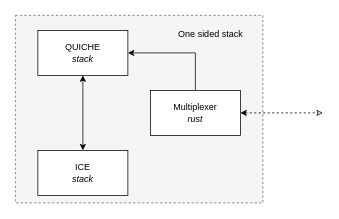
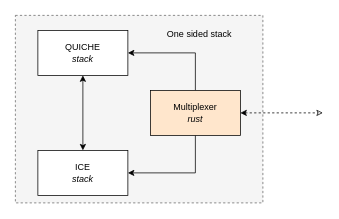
  <mxCell id="0" />
  <mxCell id="1" parent="0" />
  <mxCell id="2" value="" style="rounded=0;whiteSpace=wrap;html=1;fillColor=#f5f5f5;fontColor=#333333;strokeColor=#666666;dashed=1;" vertex="1" parent="1"><mxGeometry x="20" y="20" width="330" height="250" as="geometry" /></mxCell>
  <mxCell id="3" value="" style="edgeStyle=orthogonalEdgeStyle;rounded=0;orthogonalLoop=1;jettySize=auto;html=1;startArrow=classic;startFill=1;" edge="1" parent="1" source="4" target="5"><mxGeometry relative="1" as="geometry" /></mxCell>
  <mxCell id="4" value="&lt;div&gt;QUICHE&lt;/div&gt;&lt;i&gt;stack&lt;/i&gt;" style="rounded=0;whiteSpace=wrap;html=1;" vertex="1" parent="1"><mxGeometry x="50" y="40" width="120" height="60" as="geometry" /></mxCell>
  <mxCell id="5" value="&lt;div&gt;ICE&lt;/div&gt;&lt;div&gt;&lt;i&gt;stack&lt;/i&gt;&lt;br&gt;&lt;/div&gt;" style="rounded=0;whiteSpace=wrap;html=1;" vertex="1" parent="1"><mxGeometry x="50" y="200" width="120" height="60" as="geometry" /></mxCell>
  <mxCell id="6" style="edgeStyle=orthogonalEdgeStyle;rounded=0;orthogonalLoop=1;jettySize=auto;html=1;entryX=1;entryY=0.5;entryDx=0;entryDy=0;" edge="1" parent="1" source="9" target="4"><mxGeometry relative="1" as="geometry"><mxPoint x="110" y="150" as="targetPoint" /><Array as="points"><mxPoint x="260" y="70" /></Array></mxGeometry></mxCell>
+ <mxCell id="7" style="edgeStyle=orthogonalEdgeStyle;rounded=0;orthogonalLoop=1;jettySize=auto;html=1;entryX=1;entryY=0.5;entryDx=0;entryDy=0;" edge="1" parent="1" source="9" target="5"><mxGeometry relative="1" as="geometry"><Array as="points"><mxPoint x="260" y="230" /></Array></mxGeometry></mxCell>
  <mxCell id="8" style="edgeStyle=orthogonalEdgeStyle;rounded=0;orthogonalLoop=1;jettySize=auto;html=1;startArrow=classic;startFill=1;dashed=1;endArrow=classic;endFill=0;" edge="1" parent="1" source="9"><mxGeometry relative="1" as="geometry"><mxPoint x="430" y="150" as="targetPoint" /></mxGeometry></mxCell>
- <mxCell id="9" value="&lt;div&gt;Multiplexer&lt;/div&gt;&lt;div&gt;&lt;i&gt;rust&lt;/i&gt;&lt;br&gt;&lt;/div&gt;" style="rounded=0;whiteSpace=wrap;html=1;" vertex="1" parent="1"><mxGeometry x="200" y="120" width="120" height="60" as="geometry" /></mxCell>
- <mxCell id="10" value="One sided stack" style="text;html=1;align=center;verticalAlign=middle;resizable=0;points=[];autosize=1;strokeColor=none;fillColor=none;" vertex="1" parent="1"><mxGeometry x="225" y="30" width="110" height="30" as="geometry" /></mxCell>
+ <mxCell id="9" value="&lt;div&gt;Multiplexer&lt;/div&gt;&lt;div&gt;&lt;i&gt;rust&lt;/i&gt;&lt;br&gt;&lt;/div&gt;" style="rounded=0;whiteSpace=wrap;html=1;fillColor=#ffe6cc;" vertex="1" parent="1"><mxGeometry x="200" y="120" width="120" height="60" as="geometry" /></mxCell>
+ <mxCell id="10" value="One sided stack" style="text;html=1;align=center;verticalAlign=middle;resizable=0;points=[];autosize=1;strokeColor=none;fillColor=none;" vertex="1" parent="1"><mxGeometry x="210" y="30" width="110" height="30" as="geometry" /></mxCell>
